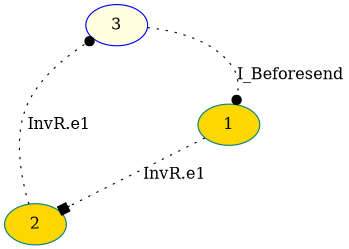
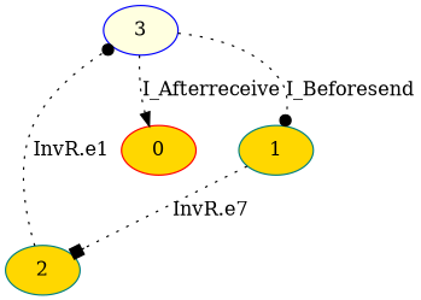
  digraph {
    node [color=teal fillcolor=gold style=filled]
    edge [arrowhead=dot style=dotted]
+   0 [color=red]
    1
    2
    3 [color=blue fillcolor=lightyellow]
-   1 -> 2 [arrowhead=box label="InvR.e1"]
+   1 -> 2 [arrowhead=box label="InvR.e7"]
    2 -> 3 [label="InvR.e1"]
+   3 -> 0 [arrowhead=normal label=I_Afterreceive]
    3 -> 1 [label=I_Beforesend]
  }
